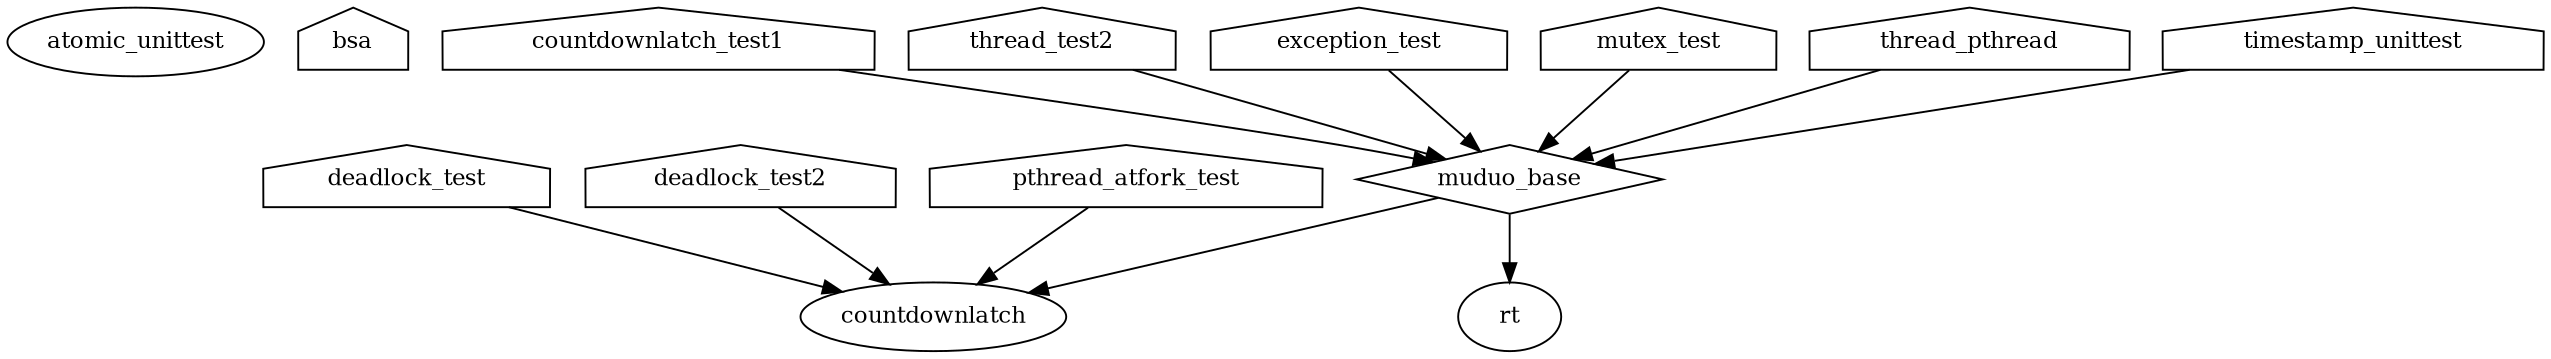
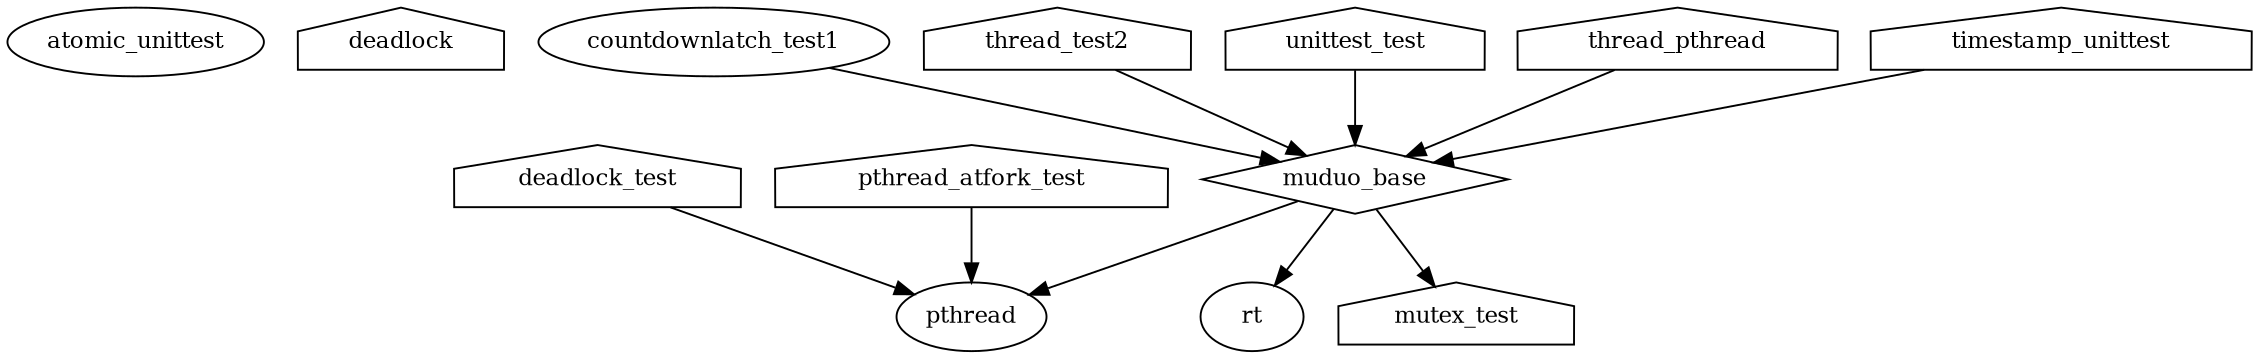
  digraph {
    node [fontsize=12 shape=house]
    n1 [label=atomic_unittest shape=ellipse]
-   n2 [label=bsa]
-   n3 [label=countdownlatch_test1]
+   n2 [label=deadlock]
+   n3 [label=countdownlatch_test1 shape=ellipse]
    n4 [label=muduo_base shape=diamond]
-   n5 [label=countdownlatch shape=ellipse]
+   n5 [label=pthread shape=ellipse]
    n6 [label=rt shape=ellipse]
    n7 [label=thread_test2]
    n8 [label=deadlock_test]
-   n9 [label=deadlock_test2]
-   n10 [label=exception_test]
+   n10 [label=unittest_test]
    n11 [label=mutex_test]
    n12 [label=pthread_atfork_test]
    n13 [label=thread_pthread]
    n14 [label=timestamp_unittest]
    n3 -> n4
    n4 -> n5
    n4 -> n6
    n7 -> n4
    n8 -> n5
-   n9 -> n5
    n10 -> n4
-   n11 -> n4
+   n4 -> n11
    n12 -> n5
    n13 -> n4
    n14 -> n4
  }
